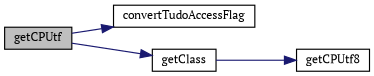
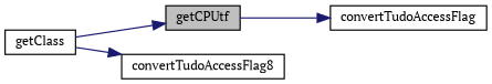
  digraph {
    fontname="PT Serif"
    rankdir=LR
    node [color=black fillcolor=white fontname="PT Serif" fontsize=10 shape=record style=filled]
    edge [color=midnightblue fontname="PT Serif" fontsize=10 labelfontname=Helvetica labelfontsize=10 style=solid]
    n1 [fillcolor=grey75 fontcolor=black height=0.2 label=getCPUtf width=0.4]
    n2 [height=0.2 label=convertTudoAccessFlag width=0.4]
    n3 [height=0.2 label=getClass width=0.4]
-   n4 [height=0.2 label=getCPUtf8 width=0.4]
+   n4 [height=0.2 label=convertTudoAccessFlag8 width=0.4]
    n1 -> n2
-   n1 -> n3
+   n3 -> n1
    n3 -> n4
  }
